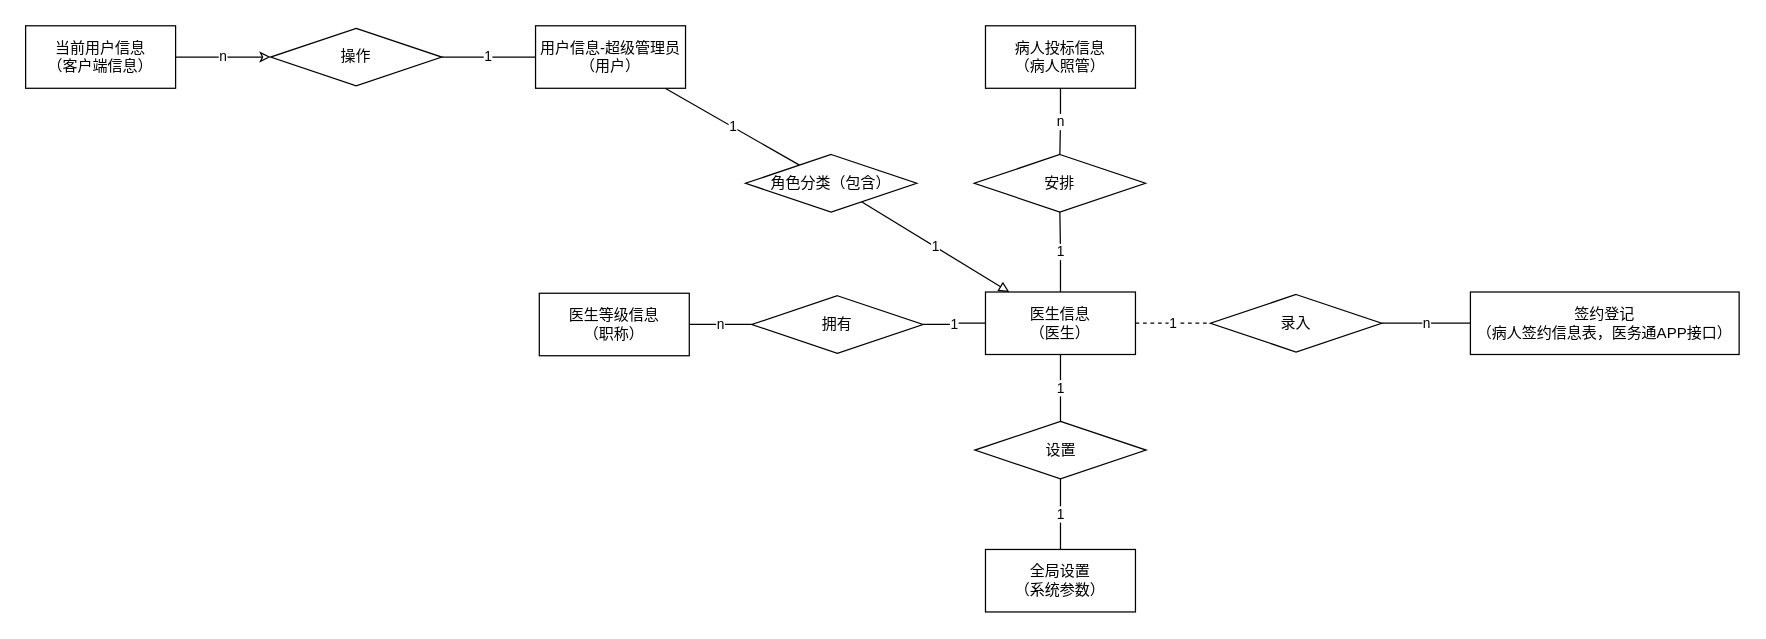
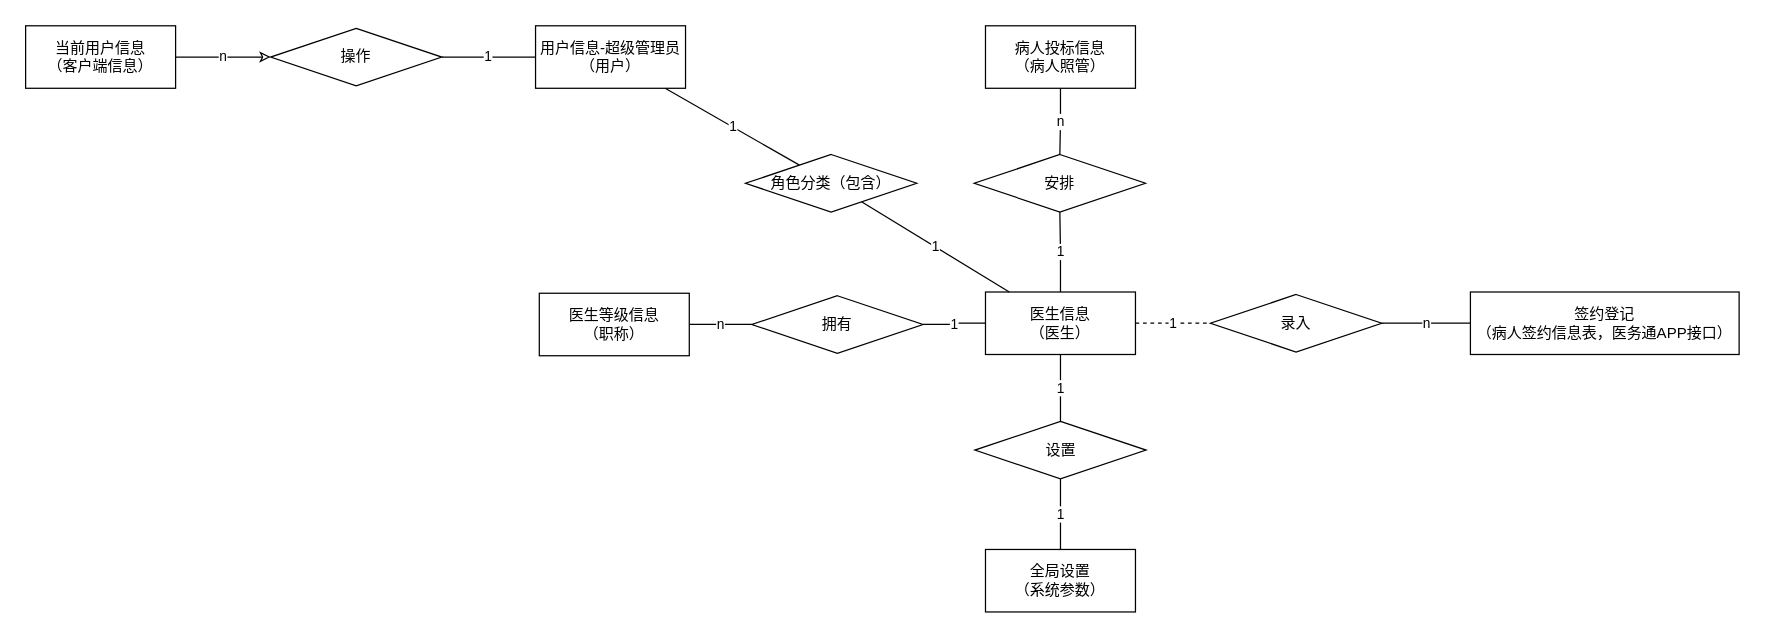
  <mxCell id="0" />
  <mxCell id="1" parent="0" />
  <mxCell id="2" value="1" style="edgeStyle=orthogonalEdgeStyle;rounded=0;orthogonalLoop=1;jettySize=auto;html=1;endArrow=none;endFill=0;dashed=1;" edge="1" parent="1" source="6" target="9"><mxGeometry relative="1" as="geometry" /></mxCell>
  <mxCell id="3" value="1" style="edgeStyle=orthogonalEdgeStyle;rounded=0;orthogonalLoop=1;jettySize=auto;html=1;endArrow=none;endFill=0;" edge="1" parent="1" source="6" target="12"><mxGeometry relative="1" as="geometry" /></mxCell>
  <mxCell id="4" value="1" style="edgeStyle=orthogonalEdgeStyle;rounded=0;orthogonalLoop=1;jettySize=auto;html=1;endArrow=none;endFill=0;" edge="1" parent="1" source="6" target="15"><mxGeometry relative="1" as="geometry" /></mxCell>
  <mxCell id="5" value="1" style="edgeStyle=orthogonalEdgeStyle;rounded=0;orthogonalLoop=1;jettySize=auto;html=1;endArrow=none;endFill=0;" edge="1" parent="1" source="6" target="18"><mxGeometry relative="1" as="geometry" /></mxCell>
  <mxCell id="6" value="&lt;div&gt;&lt;span style=&quot;background-color: initial;&quot;&gt;医生信息&lt;/span&gt;&lt;/div&gt;&lt;div&gt;（医生）&lt;/div&gt;" style="rounded=0;whiteSpace=wrap;html=1;" vertex="1" parent="1"><mxGeometry x="788" y="233" width="120" height="50" as="geometry" /></mxCell>
  <mxCell id="7" value="签约登记&lt;div&gt;（病人签约信息表，医务通APP接口）&lt;/div&gt;" style="rounded=0;whiteSpace=wrap;html=1;" vertex="1" parent="1"><mxGeometry x="1176" y="233" width="215" height="50" as="geometry" /></mxCell>
  <mxCell id="8" value="n" style="edgeStyle=orthogonalEdgeStyle;rounded=0;orthogonalLoop=1;jettySize=auto;html=1;endArrow=none;endFill=0;" edge="1" parent="1" source="9" target="7"><mxGeometry relative="1" as="geometry" /></mxCell>
  <mxCell id="9" value="录入" style="rhombus;whiteSpace=wrap;html=1;" vertex="1" parent="1"><mxGeometry x="968" y="235" width="137" height="46" as="geometry" /></mxCell>
  <mxCell id="10" value="全局设置&lt;div&gt;（系统参数）&lt;/div&gt;" style="rounded=0;whiteSpace=wrap;html=1;" vertex="1" parent="1"><mxGeometry x="788" y="439" width="120" height="50" as="geometry" /></mxCell>
  <mxCell id="11" value="1" style="edgeStyle=orthogonalEdgeStyle;rounded=0;orthogonalLoop=1;jettySize=auto;html=1;endArrow=none;endFill=0;" edge="1" parent="1" source="12" target="10"><mxGeometry relative="1" as="geometry" /></mxCell>
  <mxCell id="12" value="设置" style="rhombus;whiteSpace=wrap;html=1;" vertex="1" parent="1"><mxGeometry x="779.5" y="336.5" width="137" height="46" as="geometry" /></mxCell>
  <mxCell id="13" value="医生等级信息&lt;div&gt;（职称）&lt;/div&gt;" style="rounded=0;whiteSpace=wrap;html=1;" vertex="1" parent="1"><mxGeometry x="431" y="234" width="120" height="50" as="geometry" /></mxCell>
  <mxCell id="14" value="n" style="edgeStyle=orthogonalEdgeStyle;rounded=0;orthogonalLoop=1;jettySize=auto;html=1;endArrow=none;endFill=0;" edge="1" parent="1" source="15" target="13"><mxGeometry relative="1" as="geometry" /></mxCell>
  <mxCell id="15" value="拥有" style="rhombus;whiteSpace=wrap;html=1;" vertex="1" parent="1"><mxGeometry x="601" y="236" width="137" height="46" as="geometry" /></mxCell>
  <mxCell id="16" value="n" style="edgeStyle=orthogonalEdgeStyle;rounded=0;orthogonalLoop=1;jettySize=auto;html=1;endArrow=none;endFill=0;" edge="1" parent="1" source="17" target="18"><mxGeometry relative="1" as="geometry" /></mxCell>
  <mxCell id="17" value="病人投标信息&lt;div&gt;（病人照管）&lt;/div&gt;" style="rounded=0;whiteSpace=wrap;html=1;" vertex="1" parent="1"><mxGeometry x="788" y="20" width="120" height="50" as="geometry" /></mxCell>
  <mxCell id="18" value="安排" style="rhombus;whiteSpace=wrap;html=1;" vertex="1" parent="1"><mxGeometry x="779" y="123" width="137" height="46" as="geometry" /></mxCell>
  <mxCell id="19" value="1" style="rounded=0;orthogonalLoop=1;jettySize=auto;html=1;endArrow=none;endFill=0;" edge="1" parent="1" source="21" target="23"><mxGeometry relative="1" as="geometry" /></mxCell>
  <mxCell id="20" value="1" style="edgeStyle=orthogonalEdgeStyle;rounded=0;orthogonalLoop=1;jettySize=auto;html=1;endArrow=none;endFill=0;" edge="1" parent="1" source="21" target="26"><mxGeometry relative="1" as="geometry" /></mxCell>
  <mxCell id="21" value="用户信息-超级管理员&lt;div&gt;（用户）&lt;/div&gt;" style="rounded=0;whiteSpace=wrap;html=1;" vertex="1" parent="1"><mxGeometry x="428" y="20" width="120" height="50" as="geometry" /></mxCell>
- <mxCell id="22" value="1" style="rounded=0;orthogonalLoop=1;jettySize=auto;html=1;endArrow=block;endFill=0;" edge="1" parent="1" source="23" target="6"><mxGeometry relative="1" as="geometry" /></mxCell>
+ <mxCell id="22" value="1" style="rounded=0;orthogonalLoop=1;jettySize=auto;html=1;endArrow=none;endFill=0;" edge="1" parent="1" source="23" target="6"><mxGeometry relative="1" as="geometry" /></mxCell>
  <mxCell id="23" value="角色分类（包含）" style="rhombus;whiteSpace=wrap;html=1;" vertex="1" parent="1"><mxGeometry x="596" y="123" width="137" height="46" as="geometry" /></mxCell>
  <mxCell id="24" value="n" style="edgeStyle=orthogonalEdgeStyle;rounded=0;orthogonalLoop=1;jettySize=auto;html=1;endArrow=classic;endFill=0;" edge="1" parent="1" source="25" target="26"><mxGeometry relative="1" as="geometry" /></mxCell>
  <mxCell id="25" value="当前用户信息&lt;div&gt;（客户端信息）&lt;/div&gt;" style="rounded=0;whiteSpace=wrap;html=1;" vertex="1" parent="1"><mxGeometry x="20" y="20" width="120" height="50" as="geometry" /></mxCell>
  <mxCell id="26" value="操作" style="rhombus;whiteSpace=wrap;html=1;" vertex="1" parent="1"><mxGeometry x="216" y="22" width="137" height="46" as="geometry" /></mxCell>
